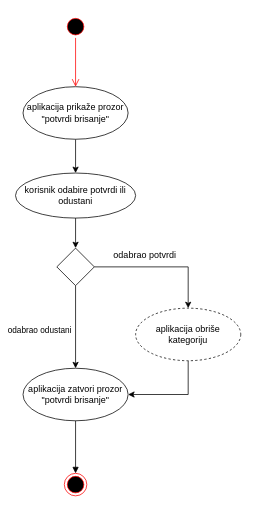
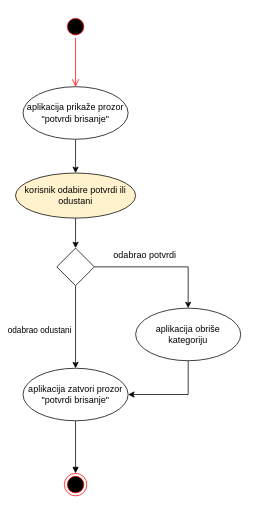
  <mxCell id="0" />
  <mxCell id="1" parent="0" />
  <mxCell id="2" style="edgeStyle=orthogonalEdgeStyle;rounded=0;orthogonalLoop=1;jettySize=auto;html=1;exitX=0.5;exitY=1;exitDx=0;exitDy=0;" edge="1" parent="1" source="3" target="5"><mxGeometry relative="1" as="geometry" /></mxCell>
  <mxCell id="3" value="aplikacija prikaže prozor &quot;potvrdi brisanje&quot;" style="ellipse;whiteSpace=wrap;html=1;" vertex="1" parent="1"><mxGeometry x="30" y="115" width="140" height="70" as="geometry" /></mxCell>
  <mxCell id="4" style="edgeStyle=orthogonalEdgeStyle;rounded=0;orthogonalLoop=1;jettySize=auto;html=1;exitX=0.5;exitY=1;exitDx=0;exitDy=0;" edge="1" parent="1" source="5" target="13"><mxGeometry relative="1" as="geometry" /></mxCell>
- <mxCell id="5" value="korisnik odabire potvrdi ili odustani" style="ellipse;whiteSpace=wrap;html=1;" vertex="1" parent="1"><mxGeometry x="20" y="230" width="160" height="60" as="geometry" /></mxCell>
+ <mxCell id="5" value="korisnik odabire potvrdi ili odustani" style="ellipse;whiteSpace=wrap;html=1;fillColor=#fff2cc;" vertex="1" parent="1"><mxGeometry x="20" y="230" width="160" height="60" as="geometry" /></mxCell>
  <mxCell id="6" style="edgeStyle=orthogonalEdgeStyle;rounded=0;orthogonalLoop=1;jettySize=auto;html=1;exitX=0.5;exitY=1;exitDx=0;exitDy=0;entryX=1;entryY=0.5;entryDx=0;entryDy=0;" edge="1" parent="1" source="7" target="14"><mxGeometry relative="1" as="geometry" /></mxCell>
- <mxCell id="7" value="aplikacija obriše kategoriju" style="ellipse;whiteSpace=wrap;html=1;dashed=1;" vertex="1" parent="1"><mxGeometry x="180" y="410" width="140" height="70" as="geometry" /></mxCell>
+ <mxCell id="7" value="aplikacija obriše kategoriju" style="ellipse;whiteSpace=wrap;html=1;" vertex="1" parent="1"><mxGeometry x="180" y="410" width="140" height="70" as="geometry" /></mxCell>
  <mxCell id="8" value="" style="ellipse;html=1;shape=endState;fillColor=#000000;strokeColor=#ff0000;" vertex="1" parent="1"><mxGeometry x="85" y="630" width="30" height="30" as="geometry" /></mxCell>
  <mxCell id="9" value="" style="ellipse;html=1;shape=startState;fillColor=#000000;strokeColor=#ff0000;" vertex="1" parent="1"><mxGeometry x="85" y="20" width="30" height="30" as="geometry" /></mxCell>
  <mxCell id="10" value="" style="edgeStyle=orthogonalEdgeStyle;html=1;verticalAlign=bottom;endArrow=open;endSize=8;strokeColor=#ff0000;entryX=0.5;entryY=0;entryDx=0;entryDy=0;" edge="1" source="9" parent="1" target="3"><mxGeometry relative="1" as="geometry"><mxPoint x="100" y="110" as="targetPoint" /></mxGeometry></mxCell>
  <mxCell id="11" value="odabrao odustani" style="edgeStyle=orthogonalEdgeStyle;rounded=0;orthogonalLoop=1;jettySize=auto;html=1;exitX=0.5;exitY=1;exitDx=0;exitDy=0;exitPerimeter=0;" edge="1" parent="1" source="13" target="14"><mxGeometry x="0.091" y="-48" relative="1" as="geometry"><mxPoint as="offset" /></mxGeometry></mxCell>
  <mxCell id="12" style="edgeStyle=orthogonalEdgeStyle;rounded=0;orthogonalLoop=1;jettySize=auto;html=1;exitX=1;exitY=0.5;exitDx=0;exitDy=0;exitPerimeter=0;entryX=0.5;entryY=0;entryDx=0;entryDy=0;" edge="1" parent="1" source="13" target="7"><mxGeometry relative="1" as="geometry" /></mxCell>
  <mxCell id="13" value="" style="strokeWidth=1;html=1;shape=mxgraph.flowchart.decision;whiteSpace=wrap;" vertex="1" parent="1"><mxGeometry x="75" y="330" width="50" height="50" as="geometry" /></mxCell>
  <mxCell id="14" value="aplikacija zatvori prozor &quot;potvrdi brisanje&quot;" style="ellipse;whiteSpace=wrap;html=1;strokeWidth=1;" vertex="1" parent="1"><mxGeometry x="30" y="490" width="140" height="70" as="geometry" /></mxCell>
  <mxCell id="15" value="" style="html=1;verticalAlign=bottom;endArrow=block;exitX=0.5;exitY=1;exitDx=0;exitDy=0;entryX=0.5;entryY=0;entryDx=0;entryDy=0;" edge="1" parent="1" source="14" target="8"><mxGeometry width="80" relative="1" as="geometry"><mxPoint x="22" y="670" as="sourcePoint" /><mxPoint x="102" y="620" as="targetPoint" /></mxGeometry></mxCell>
  <mxCell id="16" value="odabrao potvrdi" style="text;html=1;align=center;verticalAlign=middle;resizable=0;points=[];;autosize=1;" vertex="1" parent="1"><mxGeometry x="142" y="330" width="100" height="20" as="geometry" /></mxCell>
